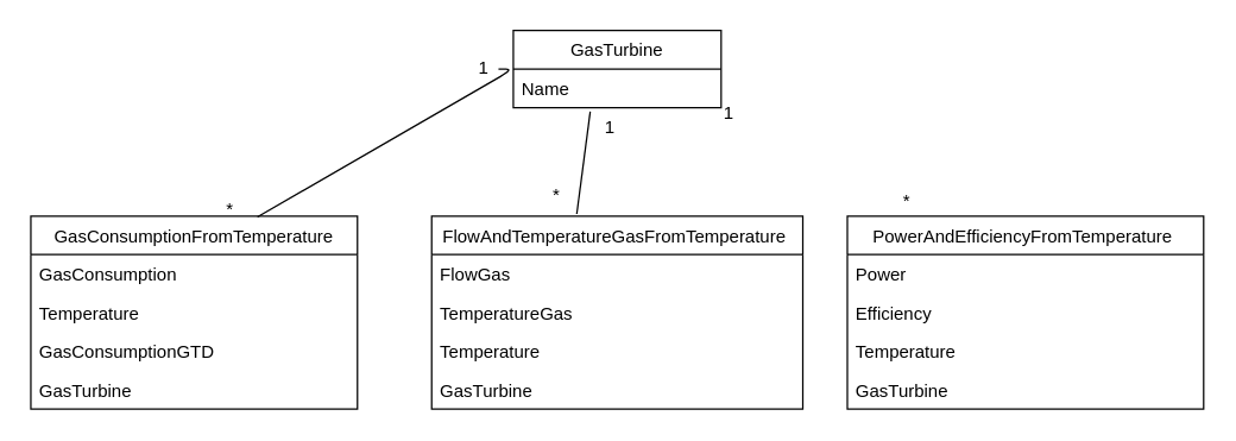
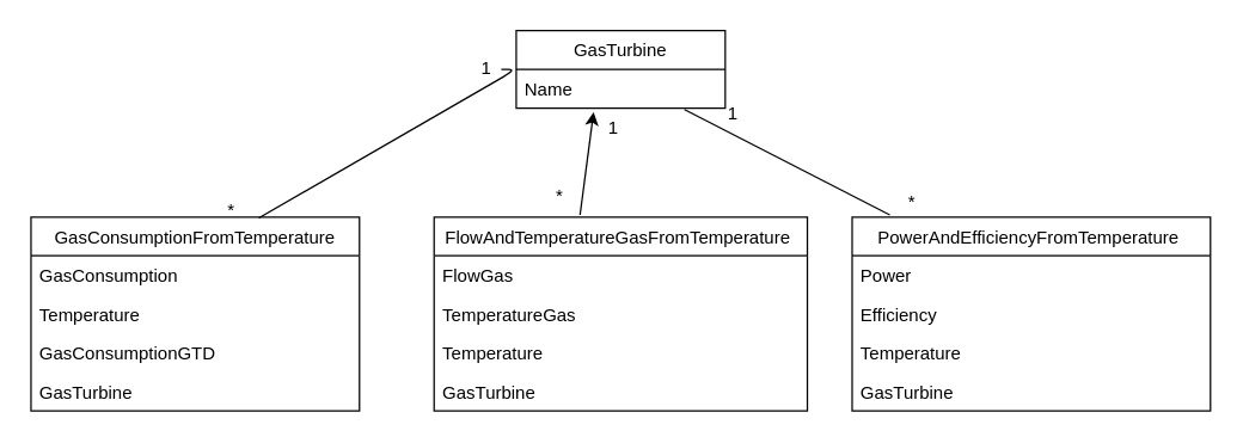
  <mxCell id="0" />
  <mxCell id="1" parent="0" />
  <mxCell id="2" value="GasTurbine" parent="1" vertex="1" style="swimlane;fontStyle=0;childLayout=stackLayout;horizontal=1;startSize=26;fillColor=none;horizontalStack=0;resizeParent=1;resizeParentMax=0;resizeLast=0;collapsible=1;marginBottom=0;"><mxGeometry as="geometry" height="52" width="140" x="345" y="20" /></mxCell>
  <mxCell id="3" value="Name&#10;" parent="2" vertex="1" style="text;strokeColor=none;fillColor=none;align=left;verticalAlign=top;spacingLeft=4;spacingRight=4;overflow=hidden;rotatable=0;points=[[0,0.5],[1,0.5]];portConstraint=eastwest;"><mxGeometry as="geometry" height="26" width="140" y="26" /></mxCell>
  <mxCell id="4" value="PowerAndEfficiencyFromTemperature " parent="1" vertex="1" style="swimlane;fontStyle=0;childLayout=stackLayout;horizontal=1;startSize=26;fillColor=none;horizontalStack=0;resizeParent=1;resizeParentMax=0;resizeLast=0;collapsible=1;marginBottom=0;"><mxGeometry as="geometry" height="130" width="240" x="570" y="145" /></mxCell>
  <mxCell id="5" value="Power&#10;" parent="4" vertex="1" style="text;strokeColor=none;fillColor=none;align=left;verticalAlign=top;spacingLeft=4;spacingRight=4;overflow=hidden;rotatable=0;points=[[0,0.5],[1,0.5]];portConstraint=eastwest;"><mxGeometry as="geometry" height="26" width="240" y="26" /></mxCell>
  <mxCell id="6" value="Efficiency&#10;" parent="4" vertex="1" style="text;strokeColor=none;fillColor=none;align=left;verticalAlign=top;spacingLeft=4;spacingRight=4;overflow=hidden;rotatable=0;points=[[0,0.5],[1,0.5]];portConstraint=eastwest;"><mxGeometry as="geometry" height="26" width="240" y="52" /></mxCell>
  <mxCell id="7" value="Temperature" parent="4" vertex="1" style="text;strokeColor=none;fillColor=none;align=left;verticalAlign=top;spacingLeft=4;spacingRight=4;overflow=hidden;rotatable=0;points=[[0,0.5],[1,0.5]];portConstraint=eastwest;"><mxGeometry as="geometry" height="26" width="240" y="78" /></mxCell>
  <mxCell id="8" value="GasTurbine" parent="4" vertex="1" style="text;strokeColor=none;fillColor=none;align=left;verticalAlign=top;spacingLeft=4;spacingRight=4;overflow=hidden;rotatable=0;points=[[0,0.5],[1,0.5]];portConstraint=eastwest;"><mxGeometry as="geometry" height="26" width="240" y="104" /></mxCell>
  <mxCell id="9" value="GasConsumptionFromTemperature" parent="1" vertex="1" style="swimlane;fontStyle=0;childLayout=stackLayout;horizontal=1;startSize=26;fillColor=none;horizontalStack=0;resizeParent=1;resizeParentMax=0;resizeLast=0;collapsible=1;marginBottom=0;"><mxGeometry as="geometry" height="130" width="220" x="20" y="145" /></mxCell>
  <mxCell id="10" value="GasConsumption" parent="9" vertex="1" style="text;strokeColor=none;fillColor=none;align=left;verticalAlign=top;spacingLeft=4;spacingRight=4;overflow=hidden;rotatable=0;points=[[0,0.5],[1,0.5]];portConstraint=eastwest;"><mxGeometry as="geometry" height="26" width="220" y="26" /></mxCell>
  <mxCell id="11" value="Temperature&#10;" parent="9" vertex="1" style="text;strokeColor=none;fillColor=none;align=left;verticalAlign=top;spacingLeft=4;spacingRight=4;overflow=hidden;rotatable=0;points=[[0,0.5],[1,0.5]];portConstraint=eastwest;"><mxGeometry as="geometry" height="26" width="220" y="52" /></mxCell>
  <mxCell id="12" value="GasConsumptionGTD" parent="9" vertex="1" style="text;strokeColor=none;fillColor=none;align=left;verticalAlign=top;spacingLeft=4;spacingRight=4;overflow=hidden;rotatable=0;points=[[0,0.5],[1,0.5]];portConstraint=eastwest;"><mxGeometry as="geometry" height="26" width="220" y="78" /></mxCell>
  <mxCell id="13" value="GasTurbine" parent="9" vertex="1" style="text;strokeColor=none;fillColor=none;align=left;verticalAlign=top;spacingLeft=4;spacingRight=4;overflow=hidden;rotatable=0;points=[[0,0.5],[1,0.5]];portConstraint=eastwest;"><mxGeometry as="geometry" height="26" width="220" y="104" /></mxCell>
  <mxCell id="14" value="FlowAndTemperatureGasFromTemperature " parent="1" vertex="1" style="swimlane;fontStyle=0;childLayout=stackLayout;horizontal=1;startSize=26;fillColor=none;horizontalStack=0;resizeParent=1;resizeParentMax=0;resizeLast=0;collapsible=1;marginBottom=0;"><mxGeometry as="geometry" height="130" width="250" x="290" y="145" /></mxCell>
  <mxCell id="15" value="FlowGas&#10;" parent="14" vertex="1" style="text;strokeColor=none;fillColor=none;align=left;verticalAlign=top;spacingLeft=4;spacingRight=4;overflow=hidden;rotatable=0;points=[[0,0.5],[1,0.5]];portConstraint=eastwest;"><mxGeometry as="geometry" height="26" width="250" y="26" /></mxCell>
  <mxCell id="16" value="TemperatureGas&#10;" parent="14" vertex="1" style="text;strokeColor=none;fillColor=none;align=left;verticalAlign=top;spacingLeft=4;spacingRight=4;overflow=hidden;rotatable=0;points=[[0,0.5],[1,0.5]];portConstraint=eastwest;"><mxGeometry as="geometry" height="26" width="250" y="52" /></mxCell>
  <mxCell id="17" value="Temperature&#10;" parent="14" vertex="1" style="text;strokeColor=none;fillColor=none;align=left;verticalAlign=top;spacingLeft=4;spacingRight=4;overflow=hidden;rotatable=0;points=[[0,0.5],[1,0.5]];portConstraint=eastwest;"><mxGeometry as="geometry" height="26" width="250" y="78" /></mxCell>
  <mxCell id="18" value="GasTurbine" parent="14" vertex="1" style="text;strokeColor=none;fillColor=none;align=left;verticalAlign=top;spacingLeft=4;spacingRight=4;overflow=hidden;rotatable=0;points=[[0,0.5],[1,0.5]];portConstraint=eastwest;"><mxGeometry as="geometry" height="26" width="250" y="104" /></mxCell>
  <mxCell id="19" value="" parent="1" style="endArrow=none;html=1;exitX=0.694;exitY=0.005;exitDx=0;exitDy=0;exitPerimeter=0;" edge="1" source="9"><mxGeometry as="geometry" height="50" width="50" relative="1"><mxPoint as="sourcePoint" x="285" y="96" /><mxPoint as="targetPoint" x="335" y="46" /><Array as="points"><mxPoint x="345" y="46" /></Array></mxGeometry></mxCell>
- <mxCell id="20" value="" parent="1" style="endArrow=none;html=1;entryX=0.37;entryY=1.103;entryDx=0;entryDy=0;entryPerimeter=0;exitX=0.391;exitY=-0.011;exitDx=0;exitDy=0;exitPerimeter=0;" target="3" edge="1" source="14"><mxGeometry as="geometry" height="50" width="50" relative="1"><mxPoint as="sourcePoint" x="400" y="140" /><mxPoint as="targetPoint" x="450" y="90" /></mxGeometry></mxCell>
+ <mxCell id="20" value="" parent="1" style="endArrow=classic;html=1;entryX=0.37;entryY=1.103;entryDx=0;entryDy=0;entryPerimeter=0;exitX=0.391;exitY=-0.011;exitDx=0;exitDy=0;exitPerimeter=0;" target="3" edge="1" source="14"><mxGeometry as="geometry" height="50" width="50" relative="1"><mxPoint as="sourcePoint" x="400" y="140" /><mxPoint as="targetPoint" x="450" y="90" /></mxGeometry></mxCell>
+ <mxCell id="21" value="" parent="1" style="endArrow=none;html=1;entryX=0.805;entryY=1.038;entryDx=0;entryDy=0;entryPerimeter=0;exitX=0.105;exitY=-0.011;exitDx=0;exitDy=0;exitPerimeter=0;" target="3" edge="1" source="4"><mxGeometry as="geometry" height="50" width="50" relative="1"><mxPoint as="sourcePoint" x="470" y="130" /><mxPoint as="targetPoint" x="520" y="80" /></mxGeometry></mxCell>
  <mxCell id="22" value="*&lt;br&gt;" parent="1" vertex="1" style="text;html=1;resizable=0;points=[];autosize=1;align=left;verticalAlign=top;spacingTop=-4;"><mxGeometry as="geometry" height="20" width="20" x="150" y="131" /></mxCell>
  <mxCell id="23" value="*&lt;br&gt;" parent="1" vertex="1" style="text;html=1;resizable=0;points=[];autosize=1;align=left;verticalAlign=top;spacingTop=-4;"><mxGeometry as="geometry" height="20" width="20" x="606" y="125" /></mxCell>
  <mxCell id="24" value="*&lt;br&gt;" parent="1" vertex="1" style="text;html=1;resizable=0;points=[];autosize=1;align=left;verticalAlign=top;spacingTop=-4;"><mxGeometry as="geometry" height="20" width="20" x="370" y="121" /></mxCell>
  <mxCell id="25" value="1&lt;br&gt;" parent="1" vertex="1" style="text;html=1;resizable=0;points=[];autosize=1;align=left;verticalAlign=top;spacingTop=-4;"><mxGeometry as="geometry" height="20" width="20" x="405" y="76" /></mxCell>
  <mxCell id="26" value="1&lt;br&gt;" parent="1" vertex="1" style="text;html=1;resizable=0;points=[];autosize=1;align=left;verticalAlign=top;spacingTop=-4;"><mxGeometry as="geometry" height="20" width="20" x="320" y="36" /></mxCell>
  <mxCell id="27" value="1&lt;br&gt;" parent="1" vertex="1" style="text;html=1;resizable=0;points=[];autosize=1;align=left;verticalAlign=top;spacingTop=-4;"><mxGeometry as="geometry" height="20" width="20" x="485" y="66" /></mxCell>
